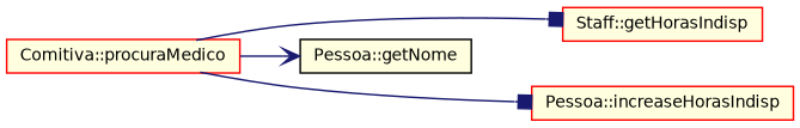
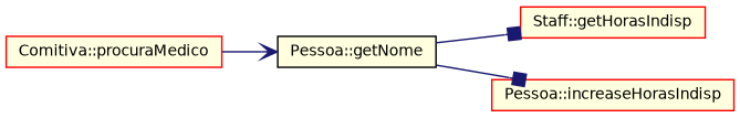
  digraph {
    rankdir=LR
    node [color=red fillcolor=lightyellow fontname=Helvetica fontsize=10 shape=record style=filled]
    edge [arrowhead=box color=midnightblue fontname=Helvetica fontsize=10 labelfontname=Helvetica labelfontsize=10 style=solid]
    n1 [fontcolor=black height=0.2 label="Comitiva::procuraMedico" width=0.4]
    n2 [height=0.2 label="Staff::getHorasIndisp" width=0.4]
    n3 [color=black height=0.2 label="Pessoa::getNome" width=0.4]
    n4 [height=0.2 label="Pessoa::increaseHorasIndisp" width=0.4]
-   n1 -> n2
+   n3 -> n2
    n1 -> n3 [arrowhead=vee]
-   n1 -> n4
+   n3 -> n4
  }
